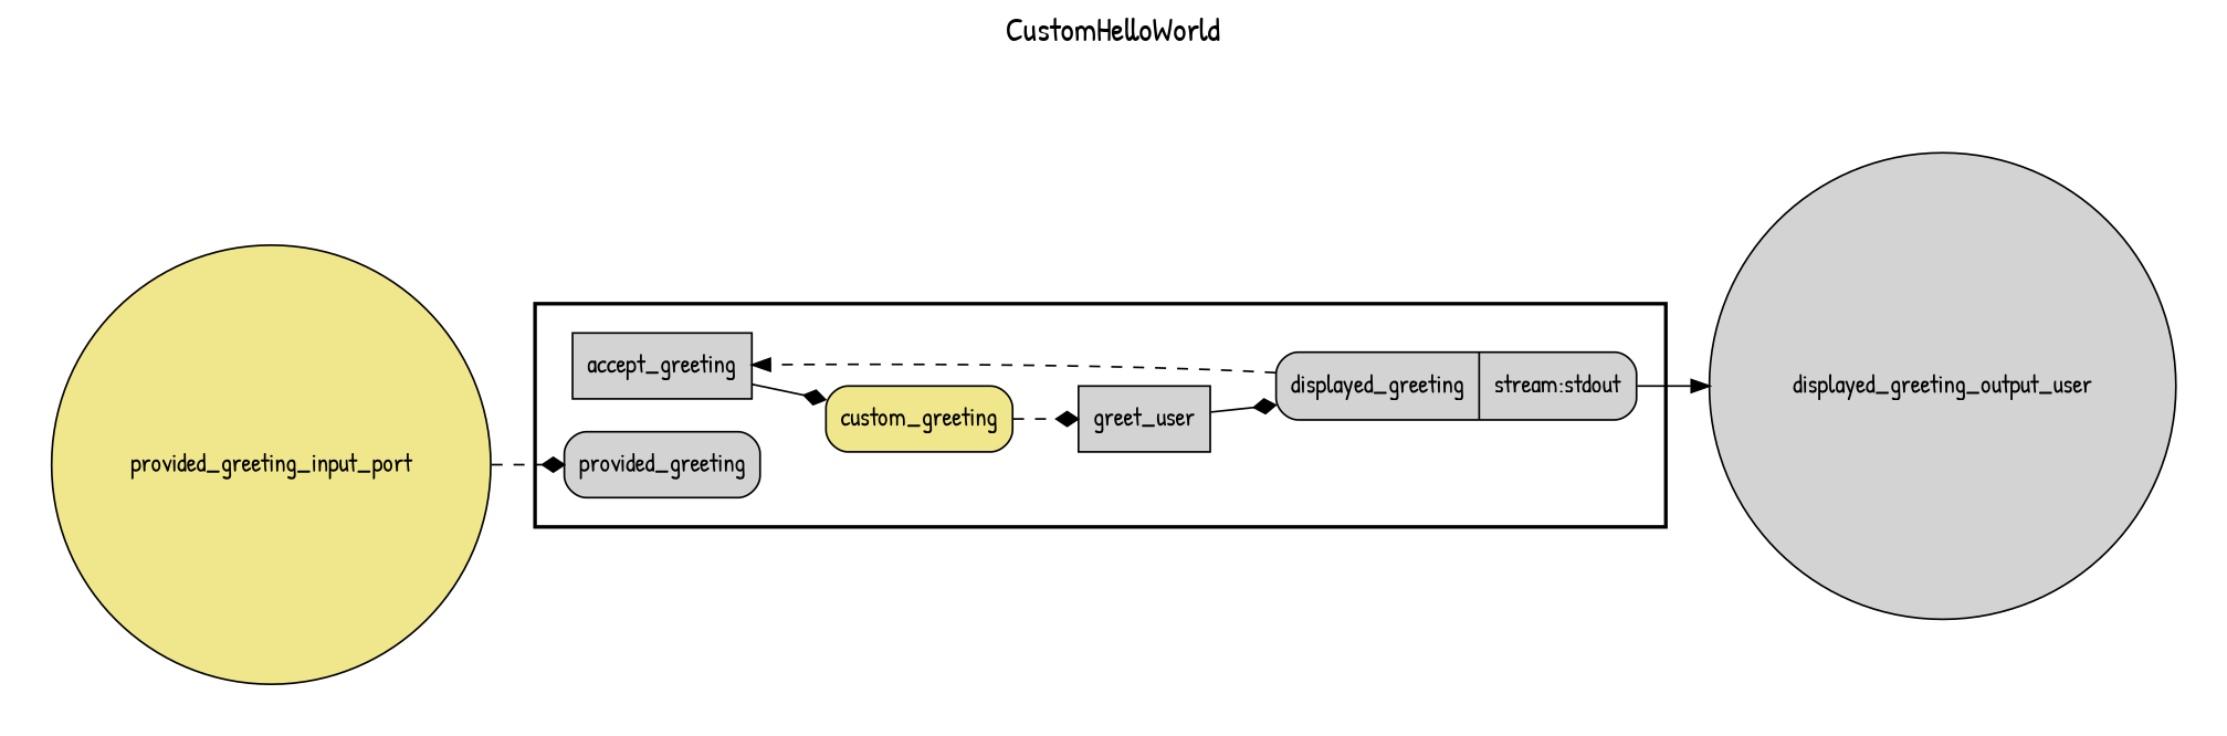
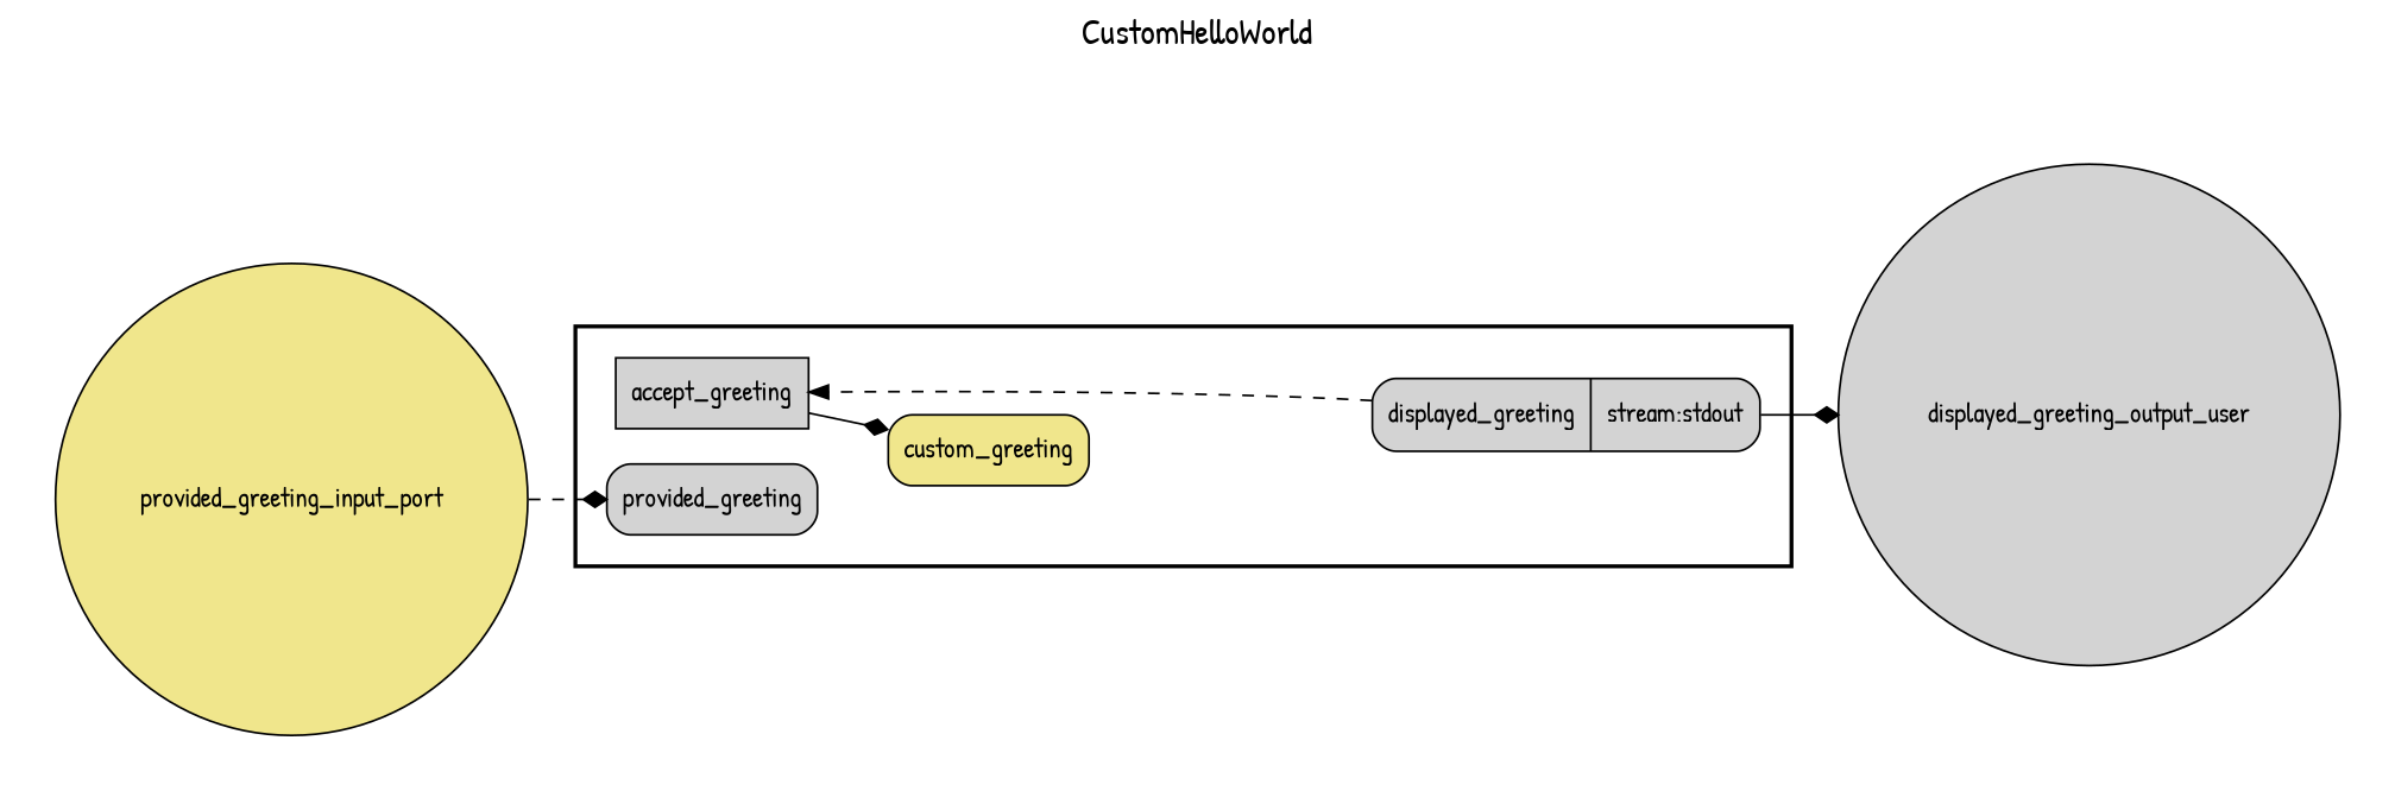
  digraph {
    fontname="Patrick Hand"
    fontsize=18
    label=CustomHelloWorld
    labelloc=t
    rankdir=LR
    node [fillcolor=lightgrey fontname="Patrick Hand" peripheries=1 shape=box style="rounded,filled"]
    edge [arrowhead=diamond fontname="Patrick Hand" style=solid]
    accept_greeting [style=filled]
    custom_greeting [fillcolor=khaki]
-   greet_user [style=filled]
    n4 [label="{<f0> displayed_greeting |<f1> stream\:stdout}" rankdir=LR shape=record]
    provided_greeting
    provided_greeting_input_port [fillcolor=khaki shape=circle width=0.2]
    n7 [label=displayed_greeting_output_user shape=circle width=0.2]
    subgraph cluster_1 {
      color=black
      label=""
      penwidth=2
      subgraph cluster_2 {
        color=white
        label=""
        penwidth=2
        accept_greeting
        custom_greeting
-       greet_user
        n4
        provided_greeting
      }
    }
    subgraph cluster_3 {
      color=white
      label=""
      subgraph cluster_4 {
        color=white
        label=""
        provided_greeting_input_port
      }
    }
    subgraph cluster_5 {
      color=white
      label=""
      subgraph cluster_6 {
        color=white
        label=""
        n7
      }
    }
    accept_greeting -> custom_greeting
-   custom_greeting -> greet_user [style=dashed]
-   greet_user -> n4
    n4 -> accept_greeting [arrowhead=normal style=dashed]
-   n4 -> n7 [arrowhead=normal]
+   n4 -> n7
    provided_greeting_input_port -> provided_greeting [style=dashed]
  }
